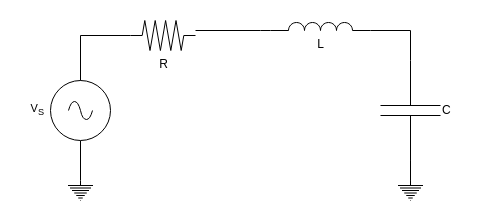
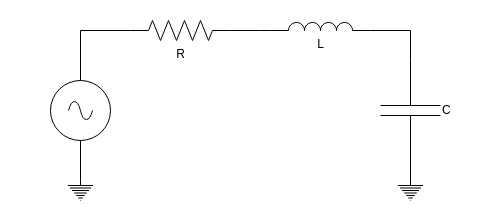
  <mxCell id="0" />
  <mxCell id="1" parent="0" />
  <mxCell id="2" value="" style="edgeStyle=orthogonalEdgeStyle;shape=connector;rounded=0;orthogonalLoop=1;jettySize=auto;html=1;strokeColor=default;align=center;verticalAlign=middle;fontFamily=Helvetica;fontSize=11;fontColor=default;labelBackgroundColor=default;endArrow=none;endFill=0;convertToSvg=1;" parent="1" source="3" target="4" edge="1"><mxGeometry relative="1" as="geometry"><Array as="points"><mxPoint x="260" y="30" /><mxPoint x="260" y="30" /></Array></mxGeometry></mxCell>
- <mxCell id="3" value="R" style="pointerEvents=1;verticalLabelPosition=bottom;shadow=0;dashed=0;align=center;html=1;verticalAlign=top;shape=mxgraph.electrical.resistors.resistor_2;convertToSvg=1;" parent="1" vertex="1"><mxGeometry x="130" y="20" width="65" height="30" as="geometry" /></mxCell>
+ <mxCell id="3" value="R" style="pointerEvents=1;verticalLabelPosition=bottom;shadow=0;dashed=0;align=center;html=1;verticalAlign=top;shape=mxgraph.electrical.resistors.resistor_2;convertToSvg=1;" parent="1" vertex="1"><mxGeometry x="130" y="20" width="100" height="20" as="geometry" /></mxCell>
  <mxCell id="4" value="L" style="pointerEvents=1;verticalLabelPosition=bottom;shadow=0;dashed=0;align=center;html=1;verticalAlign=top;shape=mxgraph.electrical.inductors.inductor_3;convertToSvg=1;" parent="1" vertex="1"><mxGeometry x="270" y="22" width="100" height="8" as="geometry" /></mxCell>
  <mxCell id="5" value="" style="edgeStyle=orthogonalEdgeStyle;shape=connector;rounded=0;orthogonalLoop=1;jettySize=auto;html=1;strokeColor=default;align=center;verticalAlign=middle;fontFamily=Helvetica;fontSize=11;fontColor=default;labelBackgroundColor=default;endArrow=none;endFill=0;convertToSvg=1;" parent="1" source="6" target="10" edge="1"><mxGeometry relative="1" as="geometry" /></mxCell>
  <mxCell id="6" value="C" style="pointerEvents=1;verticalLabelPosition=bottom;shadow=0;dashed=0;align=left;html=1;verticalAlign=middle;shape=mxgraph.electrical.capacitors.capacitor_1;rotation=90;horizontal=0;convertToSvg=1;" parent="1" vertex="1"><mxGeometry x="360" y="80" width="100" height="60" as="geometry" /></mxCell>
  <mxCell id="7" value="" style="edgeStyle=orthogonalEdgeStyle;rounded=0;orthogonalLoop=1;jettySize=auto;html=1;endArrow=none;endFill=0;convertToSvg=1;" parent="1" source="8" target="9" edge="1"><mxGeometry relative="1" as="geometry" /></mxCell>
  <mxCell id="8" value="" style="pointerEvents=1;verticalLabelPosition=bottom;shadow=0;dashed=0;align=center;html=1;verticalAlign=top;shape=mxgraph.electrical.signal_sources.source;aspect=fixed;points=[[0.5,0,0],[1,0.5,0],[0.5,1,0],[0,0.5,0]];elSignalType=ac;convertToSvg=1;spacingLeft=0;spacingBottom=0;spacingTop=0;" parent="1" vertex="1"><mxGeometry x="50" y="80" width="60" height="60" as="geometry" /></mxCell>
  <mxCell id="9" value="" style="pointerEvents=1;verticalLabelPosition=bottom;shadow=0;dashed=0;align=center;html=1;verticalAlign=top;shape=mxgraph.electrical.signal_sources.protective_earth;convertToSvg=1;" parent="1" vertex="1"><mxGeometry x="67.5" y="180" width="25" height="20" as="geometry" /></mxCell>
  <mxCell id="10" value="" style="pointerEvents=1;verticalLabelPosition=bottom;shadow=0;dashed=0;align=center;html=1;verticalAlign=top;shape=mxgraph.electrical.signal_sources.protective_earth;convertToSvg=1;" parent="1" vertex="1"><mxGeometry x="397.5" y="180" width="25" height="20" as="geometry" /></mxCell>
  <mxCell id="11" style="edgeStyle=orthogonalEdgeStyle;shape=connector;rounded=0;orthogonalLoop=1;jettySize=auto;html=1;exitX=0.5;exitY=0;exitDx=0;exitDy=0;exitPerimeter=0;entryX=0;entryY=0.5;entryDx=0;entryDy=0;entryPerimeter=0;strokeColor=default;align=center;verticalAlign=middle;fontFamily=Helvetica;fontSize=11;fontColor=default;labelBackgroundColor=default;endArrow=none;endFill=0;convertToSvg=1;" parent="1" source="8" target="3" edge="1"><mxGeometry relative="1" as="geometry" /></mxCell>
  <mxCell id="12" style="edgeStyle=orthogonalEdgeStyle;shape=connector;rounded=0;orthogonalLoop=1;jettySize=auto;html=1;exitX=1;exitY=1;exitDx=0;exitDy=0;exitPerimeter=0;entryX=0;entryY=0.5;entryDx=0;entryDy=0;entryPerimeter=0;strokeColor=default;align=center;verticalAlign=middle;fontFamily=Helvetica;fontSize=11;fontColor=default;labelBackgroundColor=default;endArrow=none;endFill=0;convertToSvg=1;" parent="1" source="4" target="6" edge="1"><mxGeometry relative="1" as="geometry"><Array as="points"><mxPoint x="410" y="30" /></Array></mxGeometry></mxCell>
- <mxCell id="13" value="V&lt;sub&gt;S&lt;/sub&gt;" style="text;html=1;whiteSpace=wrap;strokeColor=none;fillColor=none;align=right;verticalAlign=middle;rounded=0;fontFamily=Helvetica;fontSize=11;fontColor=default;labelBackgroundColor=default;convertToSvg=1;" parent="1" vertex="1"><mxGeometry x="20" y="100" width="26" height="20" as="geometry" /></mxCell>
